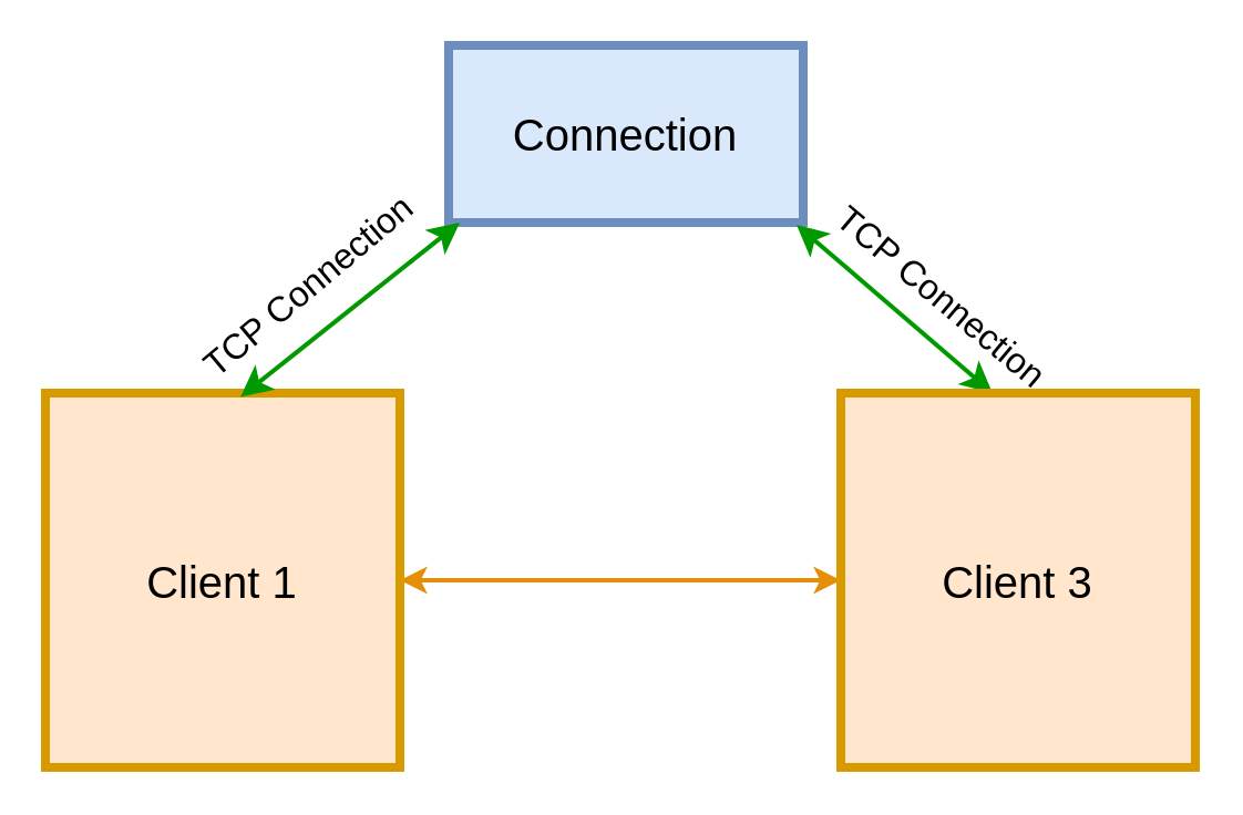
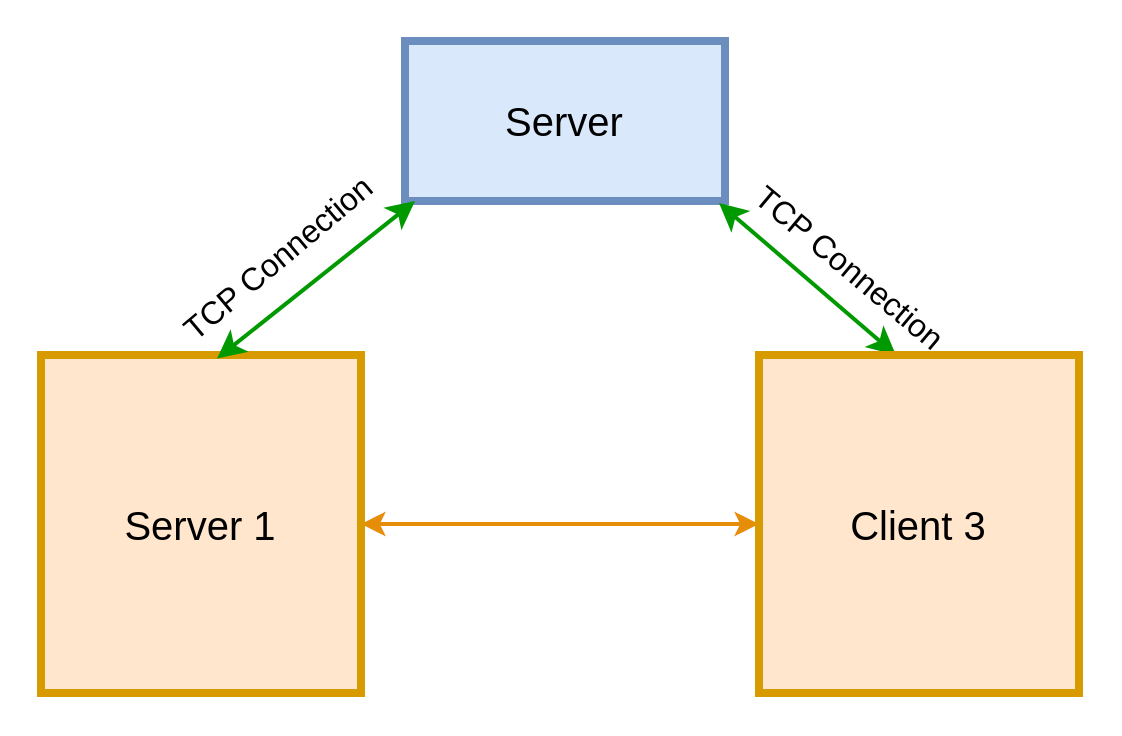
  <mxCell id="0" />
  <mxCell id="1" parent="0" />
  <mxCell id="2" style="edgeStyle=orthogonalEdgeStyle;rounded=0;orthogonalLoop=1;jettySize=auto;html=1;entryX=0;entryY=0.5;entryDx=0;entryDy=0;startArrow=classic;startFill=1;strokeColor=#E68D09;strokeWidth=2;" edge="1" parent="1" source="3" target="6"><mxGeometry relative="1" as="geometry" /></mxCell>
- <mxCell id="3" value="&lt;font style=&quot;font-size: 20px;&quot;&gt;Client 1&lt;/font&gt;" style="rounded=0;whiteSpace=wrap;html=1;fillColor=#ffe6cc;strokeColor=#d79b00;strokeWidth=4;" parent="1" vertex="1"><mxGeometry x="20" y="177" width="160" height="169" as="geometry" /></mxCell>
- <mxCell id="4" value="&lt;font style=&quot;font-size: 20px;&quot;&gt;Connection&lt;/font&gt;" style="rounded=0;whiteSpace=wrap;html=1;fillColor=#dae8fc;strokeColor=#6c8ebf;strokeWidth=4;" parent="1" vertex="1"><mxGeometry x="202" y="20" width="160" height="80" as="geometry" /></mxCell>
+ <mxCell id="3" value="&lt;font style=&quot;font-size: 20px;&quot;&gt;Server 1&lt;/font&gt;" style="rounded=0;whiteSpace=wrap;html=1;fillColor=#ffe6cc;strokeColor=#d79b00;strokeWidth=4;" parent="1" vertex="1"><mxGeometry x="20" y="177" width="160" height="169" as="geometry" /></mxCell>
+ <mxCell id="4" value="&lt;font style=&quot;font-size: 20px;&quot;&gt;Server&lt;/font&gt;" style="rounded=0;whiteSpace=wrap;html=1;fillColor=#dae8fc;strokeColor=#6c8ebf;strokeWidth=4;" parent="1" vertex="1"><mxGeometry x="202" y="20" width="160" height="80" as="geometry" /></mxCell>
  <mxCell id="5" style="edgeStyle=none;curved=1;rounded=0;orthogonalLoop=1;jettySize=auto;html=1;fontSize=12;startSize=8;endSize=8;strokeColor=#009900;strokeWidth=2;fillColor=#d5e8d4;startArrow=classic;startFill=1;" parent="1" edge="1"><mxGeometry relative="1" as="geometry"><mxPoint x="447.45" y="177" as="sourcePoint" /><mxPoint x="359.002" y="101" as="targetPoint" /></mxGeometry></mxCell>
  <mxCell id="6" value="&lt;font style=&quot;font-size: 20px;&quot;&gt;Client 3&lt;/font&gt;" style="rounded=0;whiteSpace=wrap;html=1;fillColor=#ffe6cc;strokeColor=#d79b00;strokeWidth=4;" parent="1" vertex="1"><mxGeometry x="379" y="177" width="160" height="169" as="geometry" /></mxCell>
  <mxCell id="7" style="edgeStyle=none;curved=1;rounded=0;orthogonalLoop=1;jettySize=auto;html=1;entryX=0.296;entryY=0.978;entryDx=0;entryDy=0;entryPerimeter=0;fontSize=12;startSize=8;endSize=8;fontColor=#000000;strokeColor=#009900;strokeWidth=2;startArrow=classic;startFill=1;" parent="1" edge="1"><mxGeometry relative="1" as="geometry"><mxPoint x="107.997" y="178.76" as="sourcePoint" /><mxPoint x="207.05" y="100" as="targetPoint" /></mxGeometry></mxCell>
  <mxCell id="8" value="TCP Connection" style="text;html=1;align=center;verticalAlign=middle;resizable=0;points=[];autosize=1;strokeColor=none;fillColor=none;fontSize=16;rotation=-40;fontColor=#000000;" parent="1" vertex="1"><mxGeometry x="70.56" y="113" width="135" height="31" as="geometry" /></mxCell>
  <mxCell id="9" value="TCP Connection" style="text;html=1;align=center;verticalAlign=middle;resizable=0;points=[];autosize=1;strokeColor=none;fillColor=none;fontSize=16;rotation=40;fontColor=#000000;" parent="1" vertex="1"><mxGeometry x="357" y="117" width="135" height="31" as="geometry" /></mxCell>
